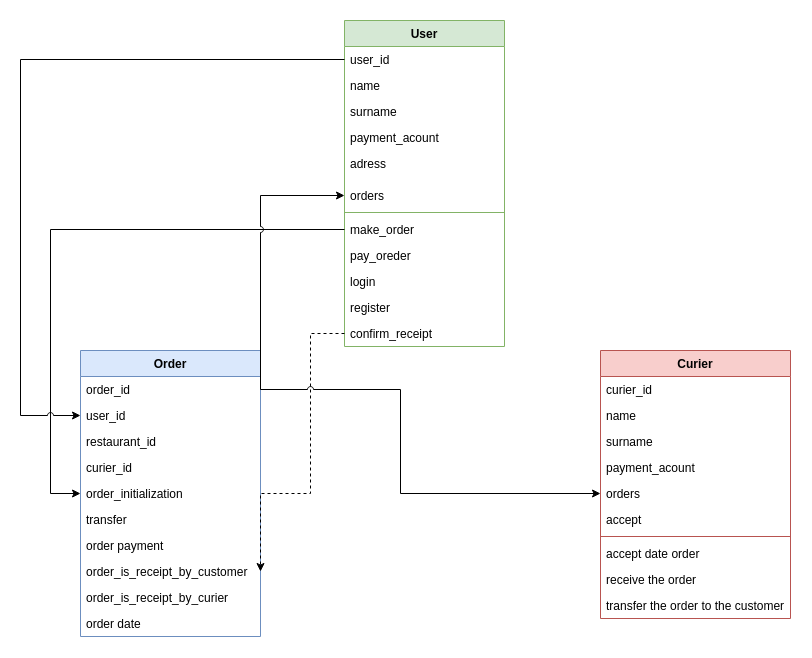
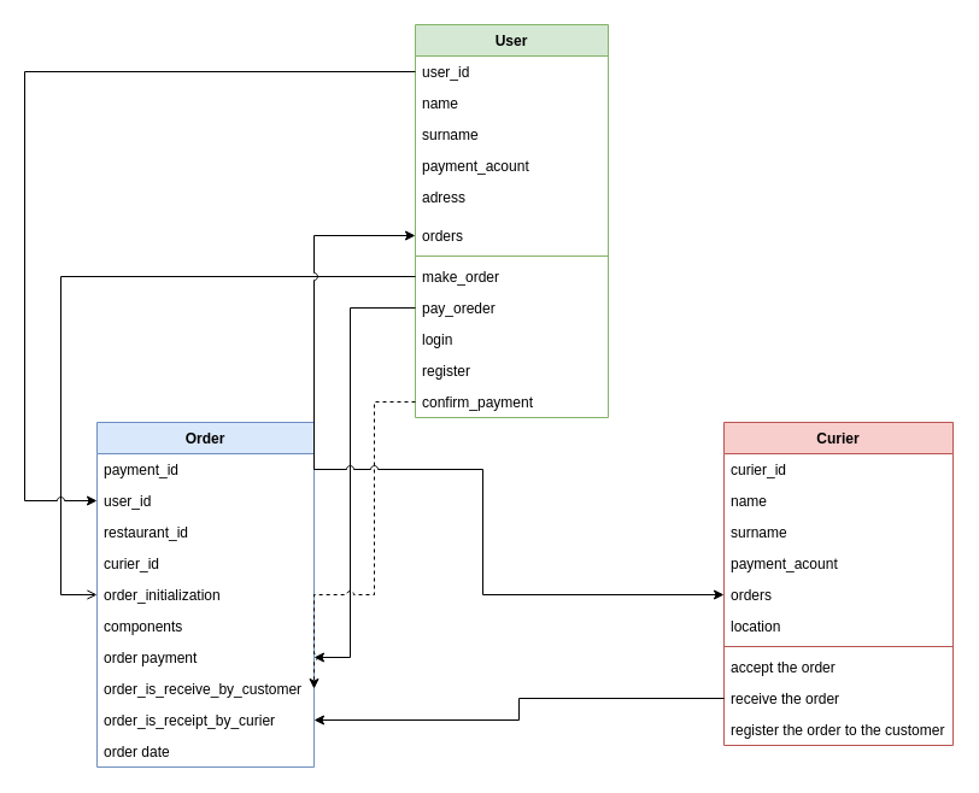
  <mxCell id="0" />
  <mxCell id="1" parent="0" />
  <mxCell id="2" value="User" style="swimlane;fontStyle=1;align=center;verticalAlign=top;childLayout=stackLayout;horizontal=1;startSize=26;horizontalStack=0;resizeParent=1;resizeParentMax=0;resizeLast=0;collapsible=1;marginBottom=0;fillColor=#d5e8d4;strokeColor=#82b366;" parent="1" vertex="1"><mxGeometry x="344" y="20" width="160" height="326" as="geometry" /></mxCell>
  <mxCell id="3" value="user_id" style="text;strokeColor=none;fillColor=none;align=left;verticalAlign=top;spacingLeft=4;spacingRight=4;overflow=hidden;rotatable=0;points=[[0,0.5],[1,0.5]];portConstraint=eastwest;" parent="2" vertex="1"><mxGeometry y="26" width="160" height="26" as="geometry" /></mxCell>
  <mxCell id="4" value="name" style="text;strokeColor=none;fillColor=none;align=left;verticalAlign=top;spacingLeft=4;spacingRight=4;overflow=hidden;rotatable=0;points=[[0,0.5],[1,0.5]];portConstraint=eastwest;" parent="2" vertex="1"><mxGeometry y="52" width="160" height="26" as="geometry" /></mxCell>
  <mxCell id="5" value="surname" style="text;strokeColor=none;fillColor=none;align=left;verticalAlign=top;spacingLeft=4;spacingRight=4;overflow=hidden;rotatable=0;points=[[0,0.5],[1,0.5]];portConstraint=eastwest;" parent="2" vertex="1"><mxGeometry y="78" width="160" height="26" as="geometry" /></mxCell>
  <mxCell id="6" value="payment_acount" style="text;strokeColor=none;fillColor=none;align=left;verticalAlign=top;spacingLeft=4;spacingRight=4;overflow=hidden;rotatable=0;points=[[0,0.5],[1,0.5]];portConstraint=eastwest;" parent="2" vertex="1"><mxGeometry y="104" width="160" height="26" as="geometry" /></mxCell>
  <mxCell id="7" value="adress" style="text;strokeColor=none;fillColor=none;align=left;verticalAlign=top;spacingLeft=4;spacingRight=4;overflow=hidden;rotatable=0;points=[[0,0.5],[1,0.5]];portConstraint=eastwest;" parent="2" vertex="1"><mxGeometry y="130" width="160" height="32" as="geometry" /></mxCell>
  <mxCell id="8" value="orders" style="text;strokeColor=none;fillColor=none;align=left;verticalAlign=top;spacingLeft=4;spacingRight=4;overflow=hidden;rotatable=0;points=[[0,0.5],[1,0.5]];portConstraint=eastwest;" parent="2" vertex="1"><mxGeometry y="162" width="160" height="26" as="geometry" /></mxCell>
  <mxCell id="9" value="" style="line;strokeWidth=1;fillColor=none;align=left;verticalAlign=middle;spacingTop=-1;spacingLeft=3;spacingRight=3;rotatable=0;labelPosition=right;points=[];portConstraint=eastwest;strokeColor=inherit;" parent="2" vertex="1"><mxGeometry y="188" width="160" height="8" as="geometry" /></mxCell>
  <mxCell id="10" value="make_order" style="text;strokeColor=none;fillColor=none;align=left;verticalAlign=top;spacingLeft=4;spacingRight=4;overflow=hidden;rotatable=0;points=[[0,0.5],[1,0.5]];portConstraint=eastwest;" parent="2" vertex="1"><mxGeometry y="196" width="160" height="26" as="geometry" /></mxCell>
  <mxCell id="11" value="pay_oreder" style="text;strokeColor=none;fillColor=none;align=left;verticalAlign=top;spacingLeft=4;spacingRight=4;overflow=hidden;rotatable=0;points=[[0,0.5],[1,0.5]];portConstraint=eastwest;" parent="2" vertex="1"><mxGeometry y="222" width="160" height="26" as="geometry" /></mxCell>
  <mxCell id="12" value="login" style="text;strokeColor=none;fillColor=none;align=left;verticalAlign=top;spacingLeft=4;spacingRight=4;overflow=hidden;rotatable=0;points=[[0,0.5],[1,0.5]];portConstraint=eastwest;" parent="2" vertex="1"><mxGeometry y="248" width="160" height="26" as="geometry" /></mxCell>
  <mxCell id="13" value="register" style="text;strokeColor=none;fillColor=none;align=left;verticalAlign=top;spacingLeft=4;spacingRight=4;overflow=hidden;rotatable=0;points=[[0,0.5],[1,0.5]];portConstraint=eastwest;" parent="2" vertex="1"><mxGeometry y="274" width="160" height="26" as="geometry" /></mxCell>
- <mxCell id="14" value="confirm_receipt" style="text;strokeColor=none;fillColor=none;align=left;verticalAlign=top;spacingLeft=4;spacingRight=4;overflow=hidden;rotatable=0;points=[[0,0.5],[1,0.5]];portConstraint=eastwest;" parent="2" vertex="1"><mxGeometry y="300" width="160" height="26" as="geometry" /></mxCell>
+ <mxCell id="14" value="confirm_payment" style="text;strokeColor=none;fillColor=none;align=left;verticalAlign=top;spacingLeft=4;spacingRight=4;overflow=hidden;rotatable=0;points=[[0,0.5],[1,0.5]];portConstraint=eastwest;" parent="2" vertex="1"><mxGeometry y="300" width="160" height="26" as="geometry" /></mxCell>
  <mxCell id="15" value="Order" style="swimlane;fontStyle=1;align=center;verticalAlign=top;childLayout=stackLayout;horizontal=1;startSize=26;horizontalStack=0;resizeParent=1;resizeParentMax=0;resizeLast=0;collapsible=1;marginBottom=0;fillColor=#dae8fc;strokeColor=#6c8ebf;" parent="1" vertex="1"><mxGeometry x="80" y="350" width="180" height="286" as="geometry" /></mxCell>
- <mxCell id="16" value="order_id" style="text;strokeColor=none;fillColor=none;align=left;verticalAlign=top;spacingLeft=4;spacingRight=4;overflow=hidden;rotatable=0;points=[[0,0.5],[1,0.5]];portConstraint=eastwest;" parent="15" vertex="1"><mxGeometry y="26" width="180" height="26" as="geometry" /></mxCell>
+ <mxCell id="16" value="payment_id" style="text;strokeColor=none;fillColor=none;align=left;verticalAlign=top;spacingLeft=4;spacingRight=4;overflow=hidden;rotatable=0;points=[[0,0.5],[1,0.5]];portConstraint=eastwest;" parent="15" vertex="1"><mxGeometry y="26" width="180" height="26" as="geometry" /></mxCell>
  <mxCell id="17" value="user_id" style="text;strokeColor=none;fillColor=none;align=left;verticalAlign=top;spacingLeft=4;spacingRight=4;overflow=hidden;rotatable=0;points=[[0,0.5],[1,0.5]];portConstraint=eastwest;" parent="15" vertex="1"><mxGeometry y="52" width="180" height="26" as="geometry" /></mxCell>
  <mxCell id="18" value="restaurant_id" style="text;strokeColor=none;fillColor=none;align=left;verticalAlign=top;spacingLeft=4;spacingRight=4;overflow=hidden;rotatable=0;points=[[0,0.5],[1,0.5]];portConstraint=eastwest;" parent="15" vertex="1"><mxGeometry y="78" width="180" height="26" as="geometry" /></mxCell>
  <mxCell id="19" value="curier_id" style="text;strokeColor=none;fillColor=none;align=left;verticalAlign=top;spacingLeft=4;spacingRight=4;overflow=hidden;rotatable=0;points=[[0,0.5],[1,0.5]];portConstraint=eastwest;" parent="15" vertex="1"><mxGeometry y="104" width="180" height="26" as="geometry" /></mxCell>
  <mxCell id="20" value="order_initialization" style="text;strokeColor=none;fillColor=none;align=left;verticalAlign=top;spacingLeft=4;spacingRight=4;overflow=hidden;rotatable=0;points=[[0,0.5],[1,0.5]];portConstraint=eastwest;" parent="15" vertex="1"><mxGeometry y="130" width="180" height="26" as="geometry" /></mxCell>
- <mxCell id="21" value="transfer" style="text;strokeColor=none;fillColor=none;align=left;verticalAlign=top;spacingLeft=4;spacingRight=4;overflow=hidden;rotatable=0;points=[[0,0.5],[1,0.5]];portConstraint=eastwest;" parent="15" vertex="1"><mxGeometry y="156" width="180" height="26" as="geometry" /></mxCell>
+ <mxCell id="21" value="components" style="text;strokeColor=none;fillColor=none;align=left;verticalAlign=top;spacingLeft=4;spacingRight=4;overflow=hidden;rotatable=0;points=[[0,0.5],[1,0.5]];portConstraint=eastwest;" parent="15" vertex="1"><mxGeometry y="156" width="180" height="26" as="geometry" /></mxCell>
  <mxCell id="22" value="order payment" style="text;strokeColor=none;fillColor=none;align=left;verticalAlign=top;spacingLeft=4;spacingRight=4;overflow=hidden;rotatable=0;points=[[0,0.5],[1,0.5]];portConstraint=eastwest;" parent="15" vertex="1"><mxGeometry y="182" width="180" height="26" as="geometry" /></mxCell>
- <mxCell id="23" value="order_is_receipt_by_customer" style="text;strokeColor=none;fillColor=none;align=left;verticalAlign=top;spacingLeft=4;spacingRight=4;overflow=hidden;rotatable=0;points=[[0,0.5],[1,0.5]];portConstraint=eastwest;" parent="15" vertex="1"><mxGeometry y="208" width="180" height="26" as="geometry" /></mxCell>
+ <mxCell id="23" value="order_is_receive_by_customer" style="text;strokeColor=none;fillColor=none;align=left;verticalAlign=top;spacingLeft=4;spacingRight=4;overflow=hidden;rotatable=0;points=[[0,0.5],[1,0.5]];portConstraint=eastwest;" parent="15" vertex="1"><mxGeometry y="208" width="180" height="26" as="geometry" /></mxCell>
  <mxCell id="24" value="order_is_receipt_by_curier" style="text;strokeColor=none;fillColor=none;align=left;verticalAlign=top;spacingLeft=4;spacingRight=4;overflow=hidden;rotatable=0;points=[[0,0.5],[1,0.5]];portConstraint=eastwest;" parent="15" vertex="1"><mxGeometry y="234" width="180" height="26" as="geometry" /></mxCell>
  <mxCell id="25" value="order date" style="text;strokeColor=none;fillColor=none;align=left;verticalAlign=top;spacingLeft=4;spacingRight=4;overflow=hidden;rotatable=0;points=[[0,0.5],[1,0.5]];portConstraint=eastwest;" parent="15" vertex="1"><mxGeometry y="260" width="180" height="26" as="geometry" /></mxCell>
  <mxCell id="26" value="Curier" style="swimlane;fontStyle=1;align=center;verticalAlign=top;childLayout=stackLayout;horizontal=1;startSize=26;horizontalStack=0;resizeParent=1;resizeParentMax=0;resizeLast=0;collapsible=1;marginBottom=0;fillColor=#f8cecc;strokeColor=#b85450;" parent="1" vertex="1"><mxGeometry x="600" y="350" width="190" height="268" as="geometry" /></mxCell>
  <mxCell id="27" value="curier_id" style="text;strokeColor=none;fillColor=none;align=left;verticalAlign=top;spacingLeft=4;spacingRight=4;overflow=hidden;rotatable=0;points=[[0,0.5],[1,0.5]];portConstraint=eastwest;" parent="26" vertex="1"><mxGeometry y="26" width="190" height="26" as="geometry" /></mxCell>
  <mxCell id="28" value="name" style="text;strokeColor=none;fillColor=none;align=left;verticalAlign=top;spacingLeft=4;spacingRight=4;overflow=hidden;rotatable=0;points=[[0,0.5],[1,0.5]];portConstraint=eastwest;" parent="26" vertex="1"><mxGeometry y="52" width="190" height="26" as="geometry" /></mxCell>
  <mxCell id="29" value="surname" style="text;strokeColor=none;fillColor=none;align=left;verticalAlign=top;spacingLeft=4;spacingRight=4;overflow=hidden;rotatable=0;points=[[0,0.5],[1,0.5]];portConstraint=eastwest;" parent="26" vertex="1"><mxGeometry y="78" width="190" height="26" as="geometry" /></mxCell>
  <mxCell id="30" value="payment_acount" style="text;strokeColor=none;fillColor=none;align=left;verticalAlign=top;spacingLeft=4;spacingRight=4;overflow=hidden;rotatable=0;points=[[0,0.5],[1,0.5]];portConstraint=eastwest;" parent="26" vertex="1"><mxGeometry y="104" width="190" height="26" as="geometry" /></mxCell>
  <mxCell id="31" value="orders" style="text;strokeColor=none;fillColor=none;align=left;verticalAlign=top;spacingLeft=4;spacingRight=4;overflow=hidden;rotatable=0;points=[[0,0.5],[1,0.5]];portConstraint=eastwest;" parent="26" vertex="1"><mxGeometry y="130" width="190" height="26" as="geometry" /></mxCell>
- <mxCell id="32" value="accept" style="text;strokeColor=none;fillColor=none;align=left;verticalAlign=top;spacingLeft=4;spacingRight=4;overflow=hidden;rotatable=0;points=[[0,0.5],[1,0.5]];portConstraint=eastwest;" parent="26" vertex="1"><mxGeometry y="156" width="190" height="26" as="geometry" /></mxCell>
+ <mxCell id="32" value="location" style="text;strokeColor=none;fillColor=none;align=left;verticalAlign=top;spacingLeft=4;spacingRight=4;overflow=hidden;rotatable=0;points=[[0,0.5],[1,0.5]];portConstraint=eastwest;" parent="26" vertex="1"><mxGeometry y="156" width="190" height="26" as="geometry" /></mxCell>
  <mxCell id="33" value="" style="line;strokeWidth=1;fillColor=none;align=left;verticalAlign=middle;spacingTop=-1;spacingLeft=3;spacingRight=3;rotatable=0;labelPosition=right;points=[];portConstraint=eastwest;strokeColor=inherit;" parent="26" vertex="1"><mxGeometry y="182" width="190" height="8" as="geometry" /></mxCell>
- <mxCell id="34" value="accept date order&#10;" style="text;strokeColor=none;fillColor=none;align=left;verticalAlign=top;spacingLeft=4;spacingRight=4;overflow=hidden;rotatable=0;points=[[0,0.5],[1,0.5]];portConstraint=eastwest;" parent="26" vertex="1"><mxGeometry y="190" width="190" height="26" as="geometry" /></mxCell>
+ <mxCell id="34" value="accept the order&#10;" style="text;strokeColor=none;fillColor=none;align=left;verticalAlign=top;spacingLeft=4;spacingRight=4;overflow=hidden;rotatable=0;points=[[0,0.5],[1,0.5]];portConstraint=eastwest;" parent="26" vertex="1"><mxGeometry y="190" width="190" height="26" as="geometry" /></mxCell>
  <mxCell id="35" value="receive the order" style="text;strokeColor=none;fillColor=none;align=left;verticalAlign=top;spacingLeft=4;spacingRight=4;overflow=hidden;rotatable=0;points=[[0,0.5],[1,0.5]];portConstraint=eastwest;" parent="26" vertex="1"><mxGeometry y="216" width="190" height="26" as="geometry" /></mxCell>
- <mxCell id="36" value="transfer the order to the customer" style="text;strokeColor=none;fillColor=none;align=left;verticalAlign=top;spacingLeft=4;spacingRight=4;overflow=hidden;rotatable=0;points=[[0,0.5],[1,0.5]];portConstraint=eastwest;" parent="26" vertex="1"><mxGeometry y="242" width="190" height="26" as="geometry" /></mxCell>
- <mxCell id="37" style="edgeStyle=orthogonalEdgeStyle;rounded=0;orthogonalLoop=1;jettySize=auto;html=1;exitX=0;exitY=0.5;exitDx=0;exitDy=0;entryX=0;entryY=0.5;entryDx=0;entryDy=0;" parent="1" source="10" target="20" edge="1"><mxGeometry relative="1" as="geometry"><Array as="points"><mxPoint x="50" y="229" /><mxPoint x="50" y="493" /></Array></mxGeometry></mxCell>
+ <mxCell id="36" value="register the order to the customer" style="text;strokeColor=none;fillColor=none;align=left;verticalAlign=top;spacingLeft=4;spacingRight=4;overflow=hidden;rotatable=0;points=[[0,0.5],[1,0.5]];portConstraint=eastwest;" parent="26" vertex="1"><mxGeometry y="242" width="190" height="26" as="geometry" /></mxCell>
+ <mxCell id="37" style="edgeStyle=orthogonalEdgeStyle;rounded=0;orthogonalLoop=1;jettySize=auto;html=1;exitX=0;exitY=0.5;exitDx=0;exitDy=0;entryX=0;entryY=0.5;entryDx=0;entryDy=0;endArrow=open;" parent="1" source="10" target="20" edge="1"><mxGeometry relative="1" as="geometry"><Array as="points"><mxPoint x="50" y="229" /><mxPoint x="50" y="493" /></Array></mxGeometry></mxCell>
+ <mxCell id="38" style="edgeStyle=orthogonalEdgeStyle;rounded=0;orthogonalLoop=1;jettySize=auto;html=1;exitX=0;exitY=0.5;exitDx=0;exitDy=0;entryX=1;entryY=0.5;entryDx=0;entryDy=0;" parent="1" source="11" target="22" edge="1"><mxGeometry relative="1" as="geometry"><Array as="points"><mxPoint x="290" y="255" /><mxPoint x="290" y="545" /></Array></mxGeometry></mxCell>
  <mxCell id="39" style="edgeStyle=orthogonalEdgeStyle;rounded=0;jumpStyle=arc;orthogonalLoop=1;jettySize=auto;html=1;exitX=0;exitY=0.5;exitDx=0;exitDy=0;entryX=1;entryY=0.5;entryDx=0;entryDy=0;dashed=1;" parent="1" source="14" target="23" edge="1"><mxGeometry relative="1" as="geometry"><Array as="points"><mxPoint x="310" y="333" /><mxPoint x="310" y="493" /></Array></mxGeometry></mxCell>
  <mxCell id="40" style="edgeStyle=orthogonalEdgeStyle;rounded=0;jumpStyle=arc;orthogonalLoop=1;jettySize=auto;html=1;exitX=0;exitY=0.5;exitDx=0;exitDy=0;entryX=0;entryY=0.5;entryDx=0;entryDy=0;" parent="1" source="3" target="17" edge="1"><mxGeometry relative="1" as="geometry"><Array as="points"><mxPoint x="20" y="59" /><mxPoint x="20" y="415" /></Array></mxGeometry></mxCell>
  <mxCell id="41" style="edgeStyle=orthogonalEdgeStyle;rounded=0;jumpStyle=arc;orthogonalLoop=1;jettySize=auto;html=1;exitX=1;exitY=0.5;exitDx=0;exitDy=0;entryX=0;entryY=0.5;entryDx=0;entryDy=0;" parent="1" source="16" target="8" edge="1"><mxGeometry relative="1" as="geometry"><Array as="points"><mxPoint x="260" y="389" /><mxPoint x="260" y="195" /></Array></mxGeometry></mxCell>
  <mxCell id="42" style="edgeStyle=orthogonalEdgeStyle;rounded=0;jumpStyle=arc;orthogonalLoop=1;jettySize=auto;html=1;exitX=1;exitY=0.5;exitDx=0;exitDy=0;entryX=0;entryY=0.5;entryDx=0;entryDy=0;" parent="1" source="16" target="31" edge="1"><mxGeometry relative="1" as="geometry"><Array as="points"><mxPoint x="400" y="389" /><mxPoint x="400" y="493" /></Array></mxGeometry></mxCell>
+ <mxCell id="43" style="edgeStyle=orthogonalEdgeStyle;rounded=0;jumpStyle=arc;orthogonalLoop=1;jettySize=auto;html=1;exitX=0;exitY=0.5;exitDx=0;exitDy=0;entryX=1;entryY=0.5;entryDx=0;entryDy=0;" parent="1" source="35" target="24" edge="1"><mxGeometry relative="1" as="geometry" /></mxCell>
